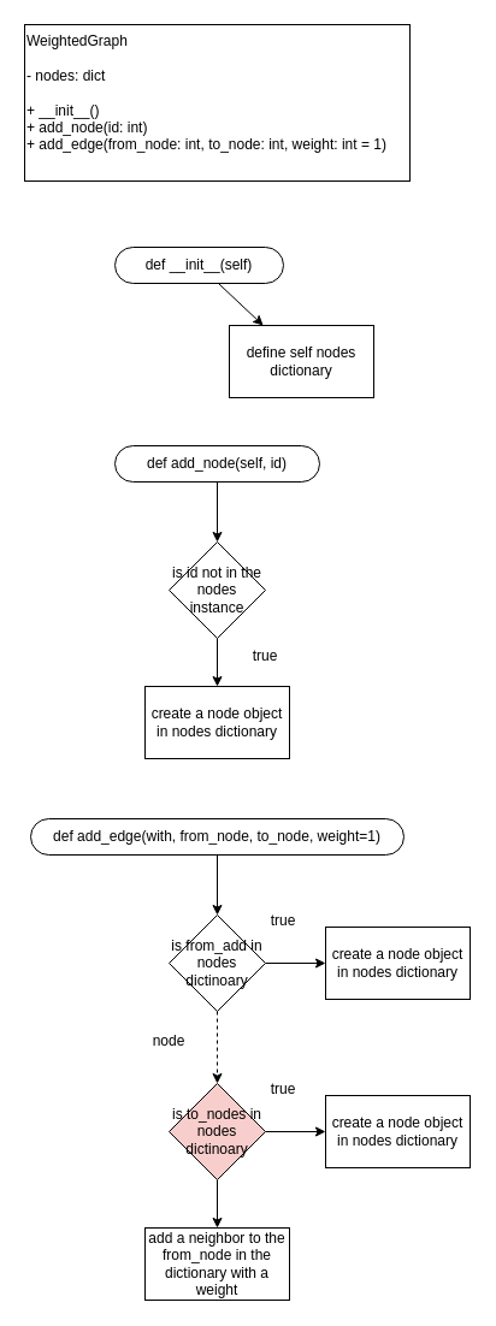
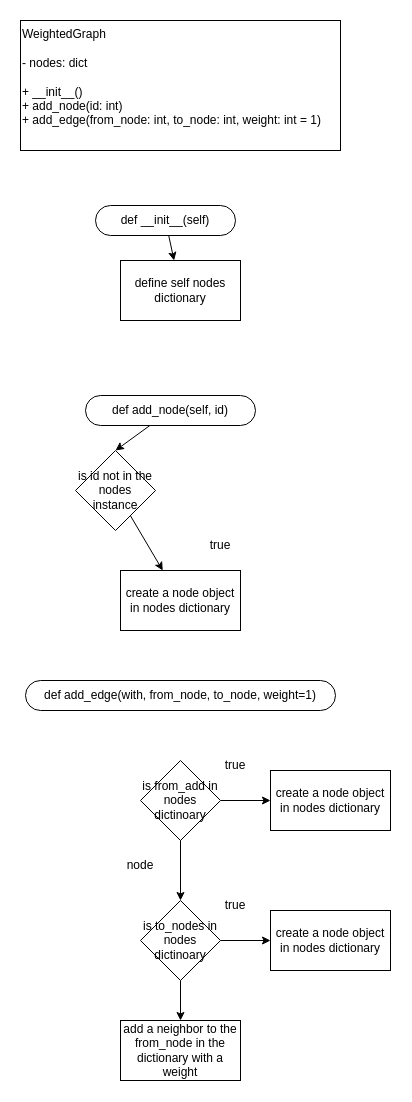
  <mxCell id="0" />
  <mxCell id="1" parent="0" />
  <mxCell id="2" value="WeightedGraph&lt;br&gt;&lt;br&gt;- nodes: dict&lt;br&gt;&lt;br&gt;+ &lt;span class=&quot;hljs-title function_ invoke__&quot;&gt;__init__&lt;/span&gt;()&lt;br/&gt;+ &lt;span class=&quot;hljs-title function_ invoke__&quot;&gt;add_node&lt;/span&gt;(&lt;span class=&quot;hljs-attr&quot;&gt;id&lt;/span&gt;: &lt;span class=&quot;hljs-keyword&quot;&gt;int&lt;/span&gt;)&lt;br/&gt;+ &lt;span class=&quot;hljs-title function_ invoke__&quot;&gt;add_edge&lt;/span&gt;(&lt;span class=&quot;hljs-attr&quot;&gt;from_node&lt;/span&gt;: &lt;span class=&quot;hljs-keyword&quot;&gt;int&lt;/span&gt;, &lt;span class=&quot;hljs-attr&quot;&gt;to_node&lt;/span&gt;: &lt;span class=&quot;hljs-keyword&quot;&gt;int&lt;/span&gt;, &lt;span class=&quot;hljs-attr&quot;&gt;weight&lt;/span&gt;: &lt;span class=&quot;hljs-keyword&quot;&gt;int&lt;/span&gt; = &lt;span class=&quot;hljs-number&quot;&gt;1&lt;/span&gt;)" style="rounded=0;whiteSpace=wrap;html=1;align=left;verticalAlign=top;" vertex="1" parent="1"><mxGeometry x="20" y="20" width="320" height="130" as="geometry" /></mxCell>
  <mxCell id="3" value="" style="edgeStyle=none;html=1;" edge="1" parent="1" source="4" target="5"><mxGeometry relative="1" as="geometry" /></mxCell>
  <mxCell id="4" value="def __init__(self)" style="rounded=1;whiteSpace=wrap;html=1;arcSize=50;" vertex="1" parent="1"><mxGeometry x="95" y="205" width="140" height="30" as="geometry" /></mxCell>
- <mxCell id="5" value="define self nodes dictionary" style="rounded=0;whiteSpace=wrap;html=1;" vertex="1" parent="1"><mxGeometry x="190" y="270" width="120" height="60" as="geometry" /></mxCell>
+ <mxCell id="5" value="define self nodes dictionary" style="rounded=0;whiteSpace=wrap;html=1;" vertex="1" parent="1"><mxGeometry x="120" y="260" width="120" height="60" as="geometry" /></mxCell>
  <mxCell id="6" value="" style="edgeStyle=none;html=1;entryX=0.5;entryY=0;entryDx=0;entryDy=0;" edge="1" parent="1" source="7" target="9"><mxGeometry relative="1" as="geometry"><mxPoint x="180" y="440" as="targetPoint" /></mxGeometry></mxCell>
- <mxCell id="7" value="def add_node(self, id)" style="rounded=1;whiteSpace=wrap;html=1;arcSize=50;" vertex="1" parent="1"><mxGeometry x="95" y="370" width="170" height="30" as="geometry" /></mxCell>
+ <mxCell id="7" value="def add_node(self, id)" style="rounded=1;whiteSpace=wrap;html=1;arcSize=50;" vertex="1" parent="1"><mxGeometry x="85" y="395" width="170" height="30" as="geometry" /></mxCell>
  <mxCell id="8" value="" style="edgeStyle=none;html=1;" edge="1" parent="1" source="9" target="10"><mxGeometry relative="1" as="geometry" /></mxCell>
- <mxCell id="9" value="is id not in the nodes instance" style="rhombus;whiteSpace=wrap;html=1;" vertex="1" parent="1"><mxGeometry x="140" y="450" width="80" height="80" as="geometry" /></mxCell>
+ <mxCell id="9" value="is id not in the nodes instance" style="rhombus;whiteSpace=wrap;html=1;" vertex="1" parent="1"><mxGeometry x="75" y="450" width="80" height="80" as="geometry" /></mxCell>
  <mxCell id="10" value="create a node object in nodes dictionary" style="rounded=0;whiteSpace=wrap;html=1;" vertex="1" parent="1"><mxGeometry x="120" y="570" width="120" height="60" as="geometry" /></mxCell>
  <mxCell id="11" value="true" style="text;html=1;strokeColor=none;fillColor=none;align=center;verticalAlign=middle;whiteSpace=wrap;rounded=0;" vertex="1" parent="1"><mxGeometry x="190" y="530" width="60" height="30" as="geometry" /></mxCell>
- <mxCell id="12" value="" style="edgeStyle=none;html=1;entryX=0.5;entryY=0;entryDx=0;entryDy=0;" edge="1" parent="1" source="13" target="16"><mxGeometry relative="1" as="geometry"><mxPoint x="180" y="750" as="targetPoint" /></mxGeometry></mxCell>
  <mxCell id="13" value="def add_edge(with, from_node, to_node, weight=1)" style="rounded=1;whiteSpace=wrap;html=1;arcSize=50;" vertex="1" parent="1"><mxGeometry x="25" y="680" width="310" height="30" as="geometry" /></mxCell>
- <mxCell id="14" value="" style="edgeStyle=none;html=1;entryX=0.5;entryY=0;entryDx=0;entryDy=0;dashed=1;" edge="1" parent="1" source="16" target="21"><mxGeometry relative="1" as="geometry"><mxPoint x="180" y="880" as="targetPoint" /></mxGeometry></mxCell>
+ <mxCell id="14" value="" style="edgeStyle=none;html=1;entryX=0.5;entryY=0;entryDx=0;entryDy=0;" edge="1" parent="1" source="16" target="21"><mxGeometry relative="1" as="geometry"><mxPoint x="180" y="880" as="targetPoint" /></mxGeometry></mxCell>
  <mxCell id="15" value="" style="edgeStyle=none;html=1;" edge="1" parent="1" source="16" target="18"><mxGeometry relative="1" as="geometry" /></mxCell>
  <mxCell id="16" value="is from_add in nodes dictinoary" style="rhombus;whiteSpace=wrap;html=1;" vertex="1" parent="1"><mxGeometry x="140" y="760" width="80" height="80" as="geometry" /></mxCell>
  <mxCell id="17" value="true" style="text;html=1;strokeColor=none;fillColor=none;align=center;verticalAlign=middle;whiteSpace=wrap;rounded=0;" vertex="1" parent="1"><mxGeometry x="205" y="750" width="60" height="30" as="geometry" /></mxCell>
  <mxCell id="18" value="create a node object in nodes dictionary" style="rounded=0;whiteSpace=wrap;html=1;" vertex="1" parent="1"><mxGeometry x="270" y="770" width="120" height="60" as="geometry" /></mxCell>
  <mxCell id="19" value="" style="edgeStyle=none;html=1;" edge="1" parent="1" source="21" target="23"><mxGeometry relative="1" as="geometry" /></mxCell>
  <mxCell id="20" value="" style="edgeStyle=none;html=1;" edge="1" parent="1" source="21" target="25"><mxGeometry relative="1" as="geometry" /></mxCell>
- <mxCell id="21" value="is to_nodes in nodes dictinoary" style="rhombus;whiteSpace=wrap;html=1;fillColor=#f8cecc;" vertex="1" parent="1"><mxGeometry x="140" y="900" width="80" height="80" as="geometry" /></mxCell>
+ <mxCell id="21" value="is to_nodes in nodes dictinoary" style="rhombus;whiteSpace=wrap;html=1;" vertex="1" parent="1"><mxGeometry x="140" y="900" width="80" height="80" as="geometry" /></mxCell>
  <mxCell id="22" value="true" style="text;html=1;strokeColor=none;fillColor=none;align=center;verticalAlign=middle;whiteSpace=wrap;rounded=0;" vertex="1" parent="1"><mxGeometry x="205" y="890" width="60" height="30" as="geometry" /></mxCell>
  <mxCell id="23" value="create a node object in nodes dictionary" style="rounded=0;whiteSpace=wrap;html=1;" vertex="1" parent="1"><mxGeometry x="270" y="910" width="120" height="60" as="geometry" /></mxCell>
  <mxCell id="24" value="node" style="text;html=1;strokeColor=none;fillColor=none;align=center;verticalAlign=middle;whiteSpace=wrap;rounded=0;" vertex="1" parent="1"><mxGeometry x="110" y="850" width="60" height="30" as="geometry" /></mxCell>
  <mxCell id="25" value="add a neighbor to the from_node in the dictionary with a weight" style="rounded=0;whiteSpace=wrap;html=1;" vertex="1" parent="1"><mxGeometry x="120" y="1020" width="120" height="60" as="geometry" /></mxCell>
